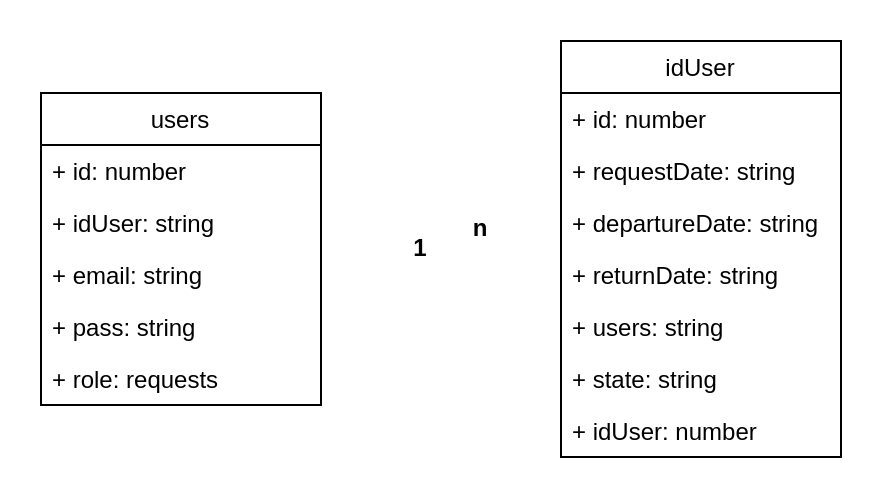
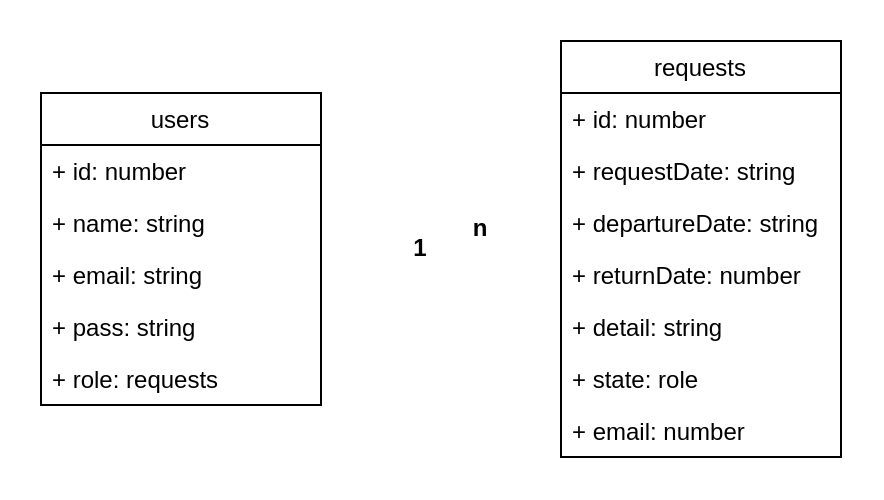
  <mxCell id="0" />
  <mxCell id="1" parent="0" />
  <mxCell id="2" value="users" style="swimlane;fontStyle=0;childLayout=stackLayout;horizontal=1;startSize=26;fillColor=none;horizontalStack=0;resizeParent=1;resizeParentMax=0;resizeLast=0;collapsible=1;marginBottom=0;" vertex="1" parent="1"><mxGeometry x="20" y="46" width="140" height="156" as="geometry" /></mxCell>
  <mxCell id="3" value="+ id: number" style="text;strokeColor=none;fillColor=none;align=left;verticalAlign=top;spacingLeft=4;spacingRight=4;overflow=hidden;rotatable=0;points=[[0,0.5],[1,0.5]];portConstraint=eastwest;" vertex="1" parent="2"><mxGeometry y="26" width="140" height="26" as="geometry" /></mxCell>
- <mxCell id="4" value="+ idUser: string" style="text;strokeColor=none;fillColor=none;align=left;verticalAlign=top;spacingLeft=4;spacingRight=4;overflow=hidden;rotatable=0;points=[[0,0.5],[1,0.5]];portConstraint=eastwest;" vertex="1" parent="2"><mxGeometry y="52" width="140" height="26" as="geometry" /></mxCell>
+ <mxCell id="4" value="+ name: string" style="text;strokeColor=none;fillColor=none;align=left;verticalAlign=top;spacingLeft=4;spacingRight=4;overflow=hidden;rotatable=0;points=[[0,0.5],[1,0.5]];portConstraint=eastwest;" vertex="1" parent="2"><mxGeometry y="52" width="140" height="26" as="geometry" /></mxCell>
  <mxCell id="5" value="+ email: string" style="text;strokeColor=none;fillColor=none;align=left;verticalAlign=top;spacingLeft=4;spacingRight=4;overflow=hidden;rotatable=0;points=[[0,0.5],[1,0.5]];portConstraint=eastwest;" vertex="1" parent="2"><mxGeometry y="78" width="140" height="26" as="geometry" /></mxCell>
  <mxCell id="6" value="+ pass: string" style="text;strokeColor=none;fillColor=none;align=left;verticalAlign=top;spacingLeft=4;spacingRight=4;overflow=hidden;rotatable=0;points=[[0,0.5],[1,0.5]];portConstraint=eastwest;" vertex="1" parent="2"><mxGeometry y="104" width="140" height="26" as="geometry" /></mxCell>
  <mxCell id="7" value="+ role: requests" style="text;strokeColor=none;fillColor=none;align=left;verticalAlign=top;spacingLeft=4;spacingRight=4;overflow=hidden;rotatable=0;points=[[0,0.5],[1,0.5]];portConstraint=eastwest;" vertex="1" parent="2"><mxGeometry y="130" width="140" height="26" as="geometry" /></mxCell>
- <mxCell id="8" value="idUser" style="swimlane;fontStyle=0;childLayout=stackLayout;horizontal=1;startSize=26;fillColor=none;horizontalStack=0;resizeParent=1;resizeParentMax=0;resizeLast=0;collapsible=1;marginBottom=0;" vertex="1" parent="1"><mxGeometry x="280" y="20" width="140" height="208" as="geometry" /></mxCell>
+ <mxCell id="8" value="requests" style="swimlane;fontStyle=0;childLayout=stackLayout;horizontal=1;startSize=26;fillColor=none;horizontalStack=0;resizeParent=1;resizeParentMax=0;resizeLast=0;collapsible=1;marginBottom=0;" vertex="1" parent="1"><mxGeometry x="280" y="20" width="140" height="208" as="geometry" /></mxCell>
  <mxCell id="9" value="+ id: number" style="text;strokeColor=none;fillColor=none;align=left;verticalAlign=top;spacingLeft=4;spacingRight=4;overflow=hidden;rotatable=0;points=[[0,0.5],[1,0.5]];portConstraint=eastwest;" vertex="1" parent="8"><mxGeometry y="26" width="140" height="26" as="geometry" /></mxCell>
  <mxCell id="10" value="+ requestDate: string" style="text;strokeColor=none;fillColor=none;align=left;verticalAlign=top;spacingLeft=4;spacingRight=4;overflow=hidden;rotatable=0;points=[[0,0.5],[1,0.5]];portConstraint=eastwest;" vertex="1" parent="8"><mxGeometry y="52" width="140" height="26" as="geometry" /></mxCell>
  <mxCell id="11" value="+ departureDate: string" style="text;strokeColor=none;fillColor=none;align=left;verticalAlign=top;spacingLeft=4;spacingRight=4;overflow=hidden;rotatable=0;points=[[0,0.5],[1,0.5]];portConstraint=eastwest;" vertex="1" parent="8"><mxGeometry y="78" width="140" height="26" as="geometry" /></mxCell>
- <mxCell id="12" value="+ returnDate: string" style="text;strokeColor=none;fillColor=none;align=left;verticalAlign=top;spacingLeft=4;spacingRight=4;overflow=hidden;rotatable=0;points=[[0,0.5],[1,0.5]];portConstraint=eastwest;" vertex="1" parent="8"><mxGeometry y="104" width="140" height="26" as="geometry" /></mxCell>
- <mxCell id="13" value="+ users: string" style="text;strokeColor=none;fillColor=none;align=left;verticalAlign=top;spacingLeft=4;spacingRight=4;overflow=hidden;rotatable=0;points=[[0,0.5],[1,0.5]];portConstraint=eastwest;" vertex="1" parent="8"><mxGeometry y="130" width="140" height="26" as="geometry" /></mxCell>
- <mxCell id="14" value="+ state: string" style="text;strokeColor=none;fillColor=none;align=left;verticalAlign=top;spacingLeft=4;spacingRight=4;overflow=hidden;rotatable=0;points=[[0,0.5],[1,0.5]];portConstraint=eastwest;" vertex="1" parent="8"><mxGeometry y="156" width="140" height="26" as="geometry" /></mxCell>
- <mxCell id="15" value="+ idUser: number" style="text;strokeColor=none;fillColor=none;align=left;verticalAlign=top;spacingLeft=4;spacingRight=4;overflow=hidden;rotatable=0;points=[[0,0.5],[1,0.5]];portConstraint=eastwest;" vertex="1" parent="8"><mxGeometry y="182" width="140" height="26" as="geometry" /></mxCell>
+ <mxCell id="12" value="+ returnDate: number" style="text;strokeColor=none;fillColor=none;align=left;verticalAlign=top;spacingLeft=4;spacingRight=4;overflow=hidden;rotatable=0;points=[[0,0.5],[1,0.5]];portConstraint=eastwest;" vertex="1" parent="8"><mxGeometry y="104" width="140" height="26" as="geometry" /></mxCell>
+ <mxCell id="13" value="+ detail: string" style="text;strokeColor=none;fillColor=none;align=left;verticalAlign=top;spacingLeft=4;spacingRight=4;overflow=hidden;rotatable=0;points=[[0,0.5],[1,0.5]];portConstraint=eastwest;" vertex="1" parent="8"><mxGeometry y="130" width="140" height="26" as="geometry" /></mxCell>
+ <mxCell id="14" value="+ state: role" style="text;strokeColor=none;fillColor=none;align=left;verticalAlign=top;spacingLeft=4;spacingRight=4;overflow=hidden;rotatable=0;points=[[0,0.5],[1,0.5]];portConstraint=eastwest;" vertex="1" parent="8"><mxGeometry y="156" width="140" height="26" as="geometry" /></mxCell>
+ <mxCell id="15" value="+ email: number" style="text;strokeColor=none;fillColor=none;align=left;verticalAlign=top;spacingLeft=4;spacingRight=4;overflow=hidden;rotatable=0;points=[[0,0.5],[1,0.5]];portConstraint=eastwest;" vertex="1" parent="8"><mxGeometry y="182" width="140" height="26" as="geometry" /></mxCell>
  <mxCell id="16" value="n" style="text;align=center;fontStyle=1;verticalAlign=middle;spacingLeft=3;spacingRight=3;strokeColor=none;rotatable=0;points=[[0,0.5],[1,0.5]];portConstraint=eastwest;" vertex="1" parent="1"><mxGeometry x="230" y="100" width="20" height="26" as="geometry" /></mxCell>
  <mxCell id="17" value="1" style="text;align=center;fontStyle=1;verticalAlign=middle;spacingLeft=3;spacingRight=3;strokeColor=none;rotatable=0;points=[[0,0.5],[1,0.5]];portConstraint=eastwest;" vertex="1" parent="1"><mxGeometry x="200" y="110" width="20" height="26" as="geometry" /></mxCell>
